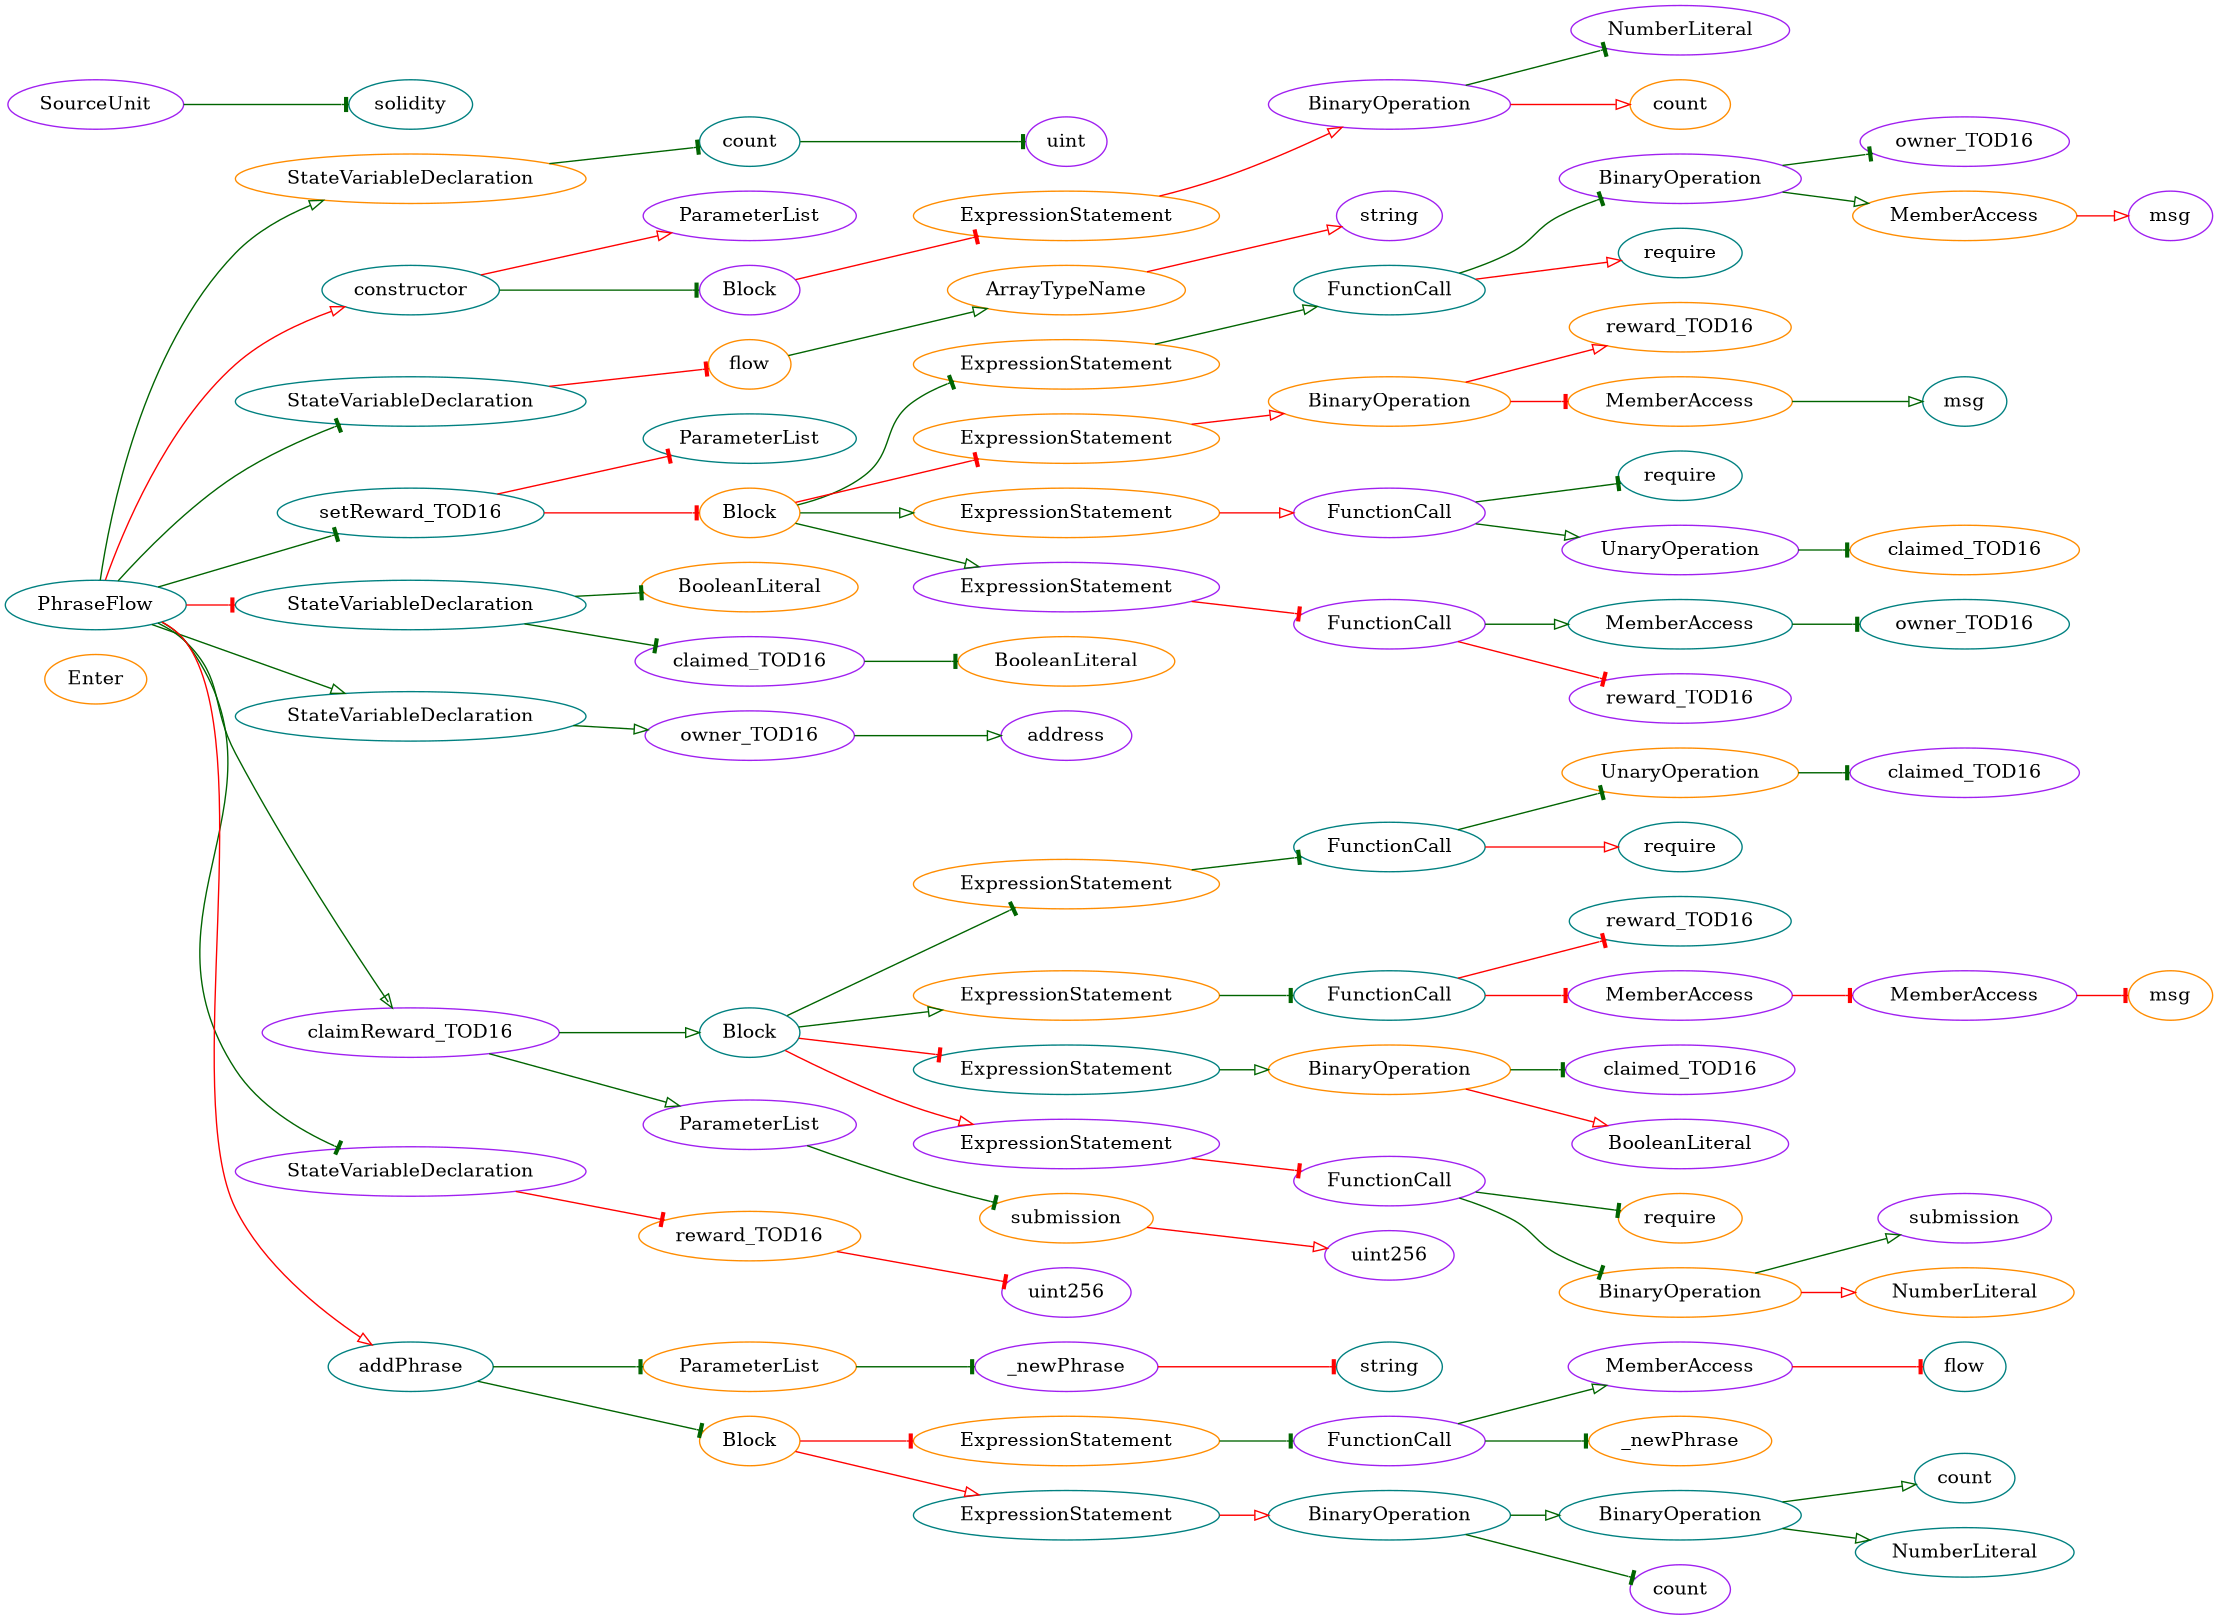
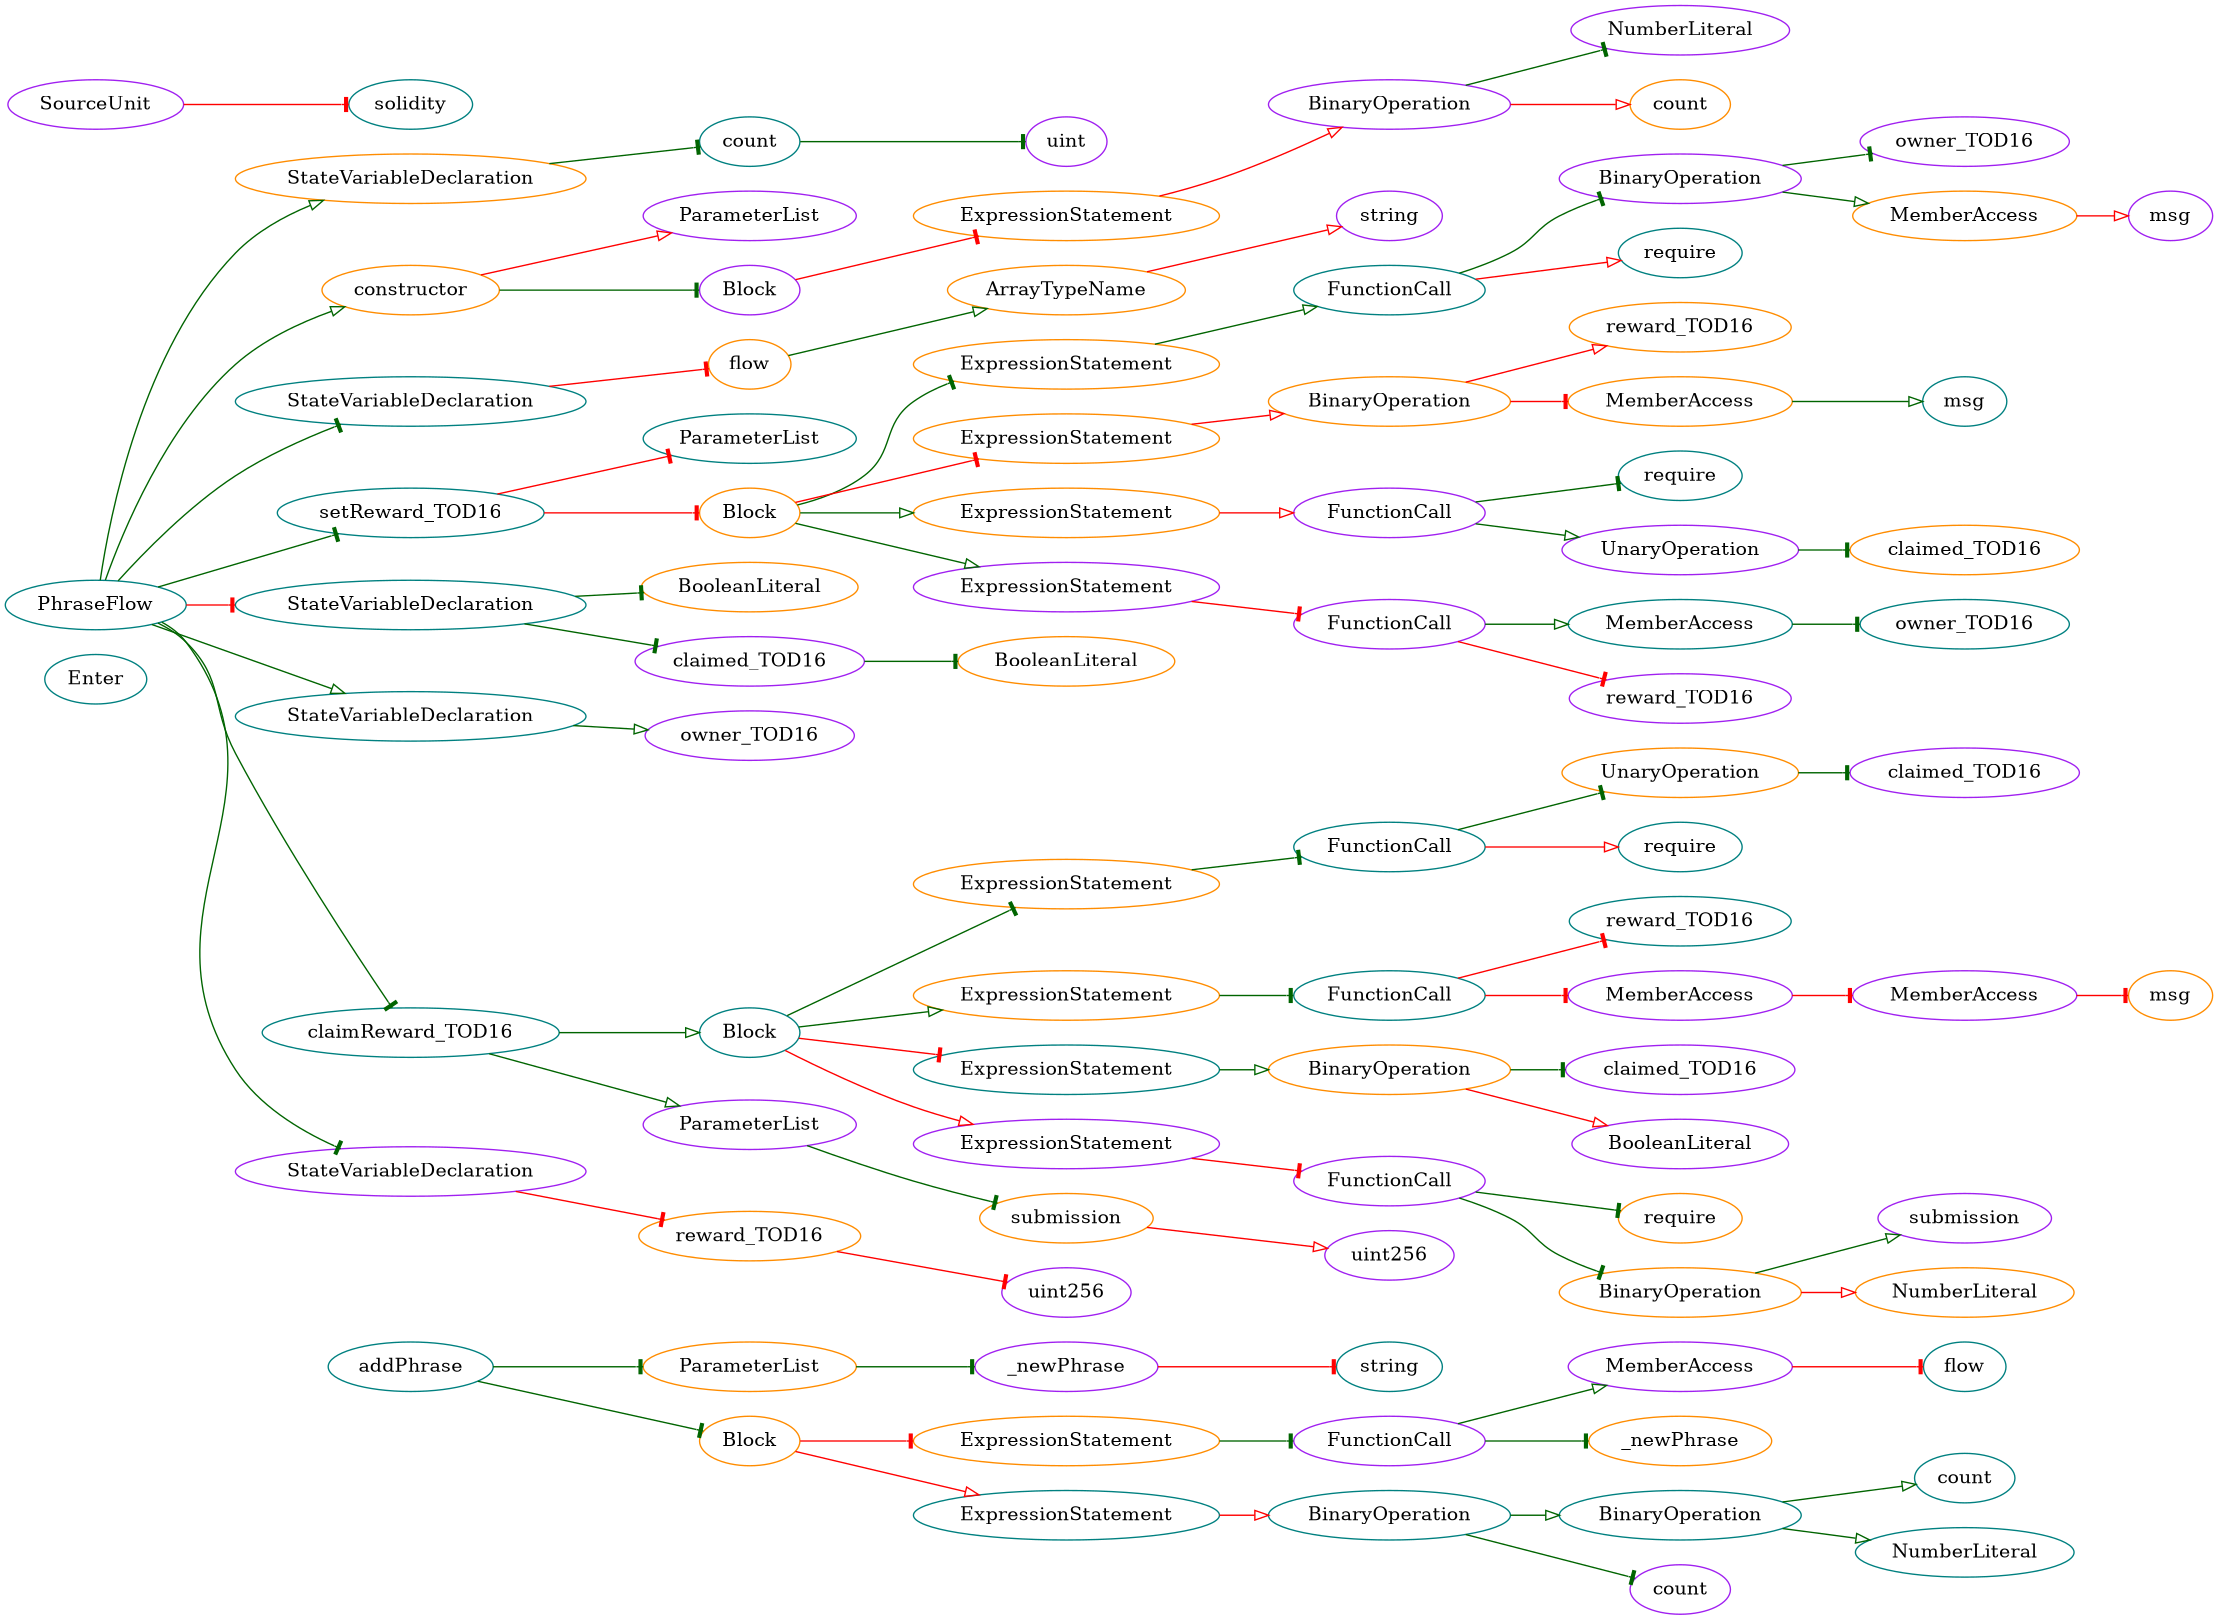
  strict digraph {
    rankdir=LR
    node [color=purple]
    edge [arrowhead=tee color=darkgreen]
-   Enter [color=darkorange height=0.5 width=0.83628]
+   Enter [color=teal height=0.5 width=0.83628]
    n2 [color=teal height=0.5 label=PhraseFlow width=1.5155]
    n3 [color=darkorange height=0.5 label=StateVariableDeclaration width=2.8184]
-   n4 [color=teal height=0.5 label=constructor width=1.4877]
+   n4 [color=darkorange height=0.5 label=constructor width=1.4877]
    n5 [color=teal height=0.5 label=StateVariableDeclaration width=2.8184]
    n6 [color=teal height=0.5 label=setReward_TOD16 width=2.3194]
    n7 [color=teal height=0.5 label=StateVariableDeclaration width=2.8184]
    n8 [color=teal height=0.5 label=StateVariableDeclaration width=2.8184]
-   n9 [height=0.5 label=claimReward_TOD16 width=2.5689]
+   n9 [color=teal height=0.5 label=claimReward_TOD16 width=2.5689]
    n10 [height=0.5 label=StateVariableDeclaration width=2.8184]
    n11 [color=teal height=0.5 label=addPhrase width=1.3769]
    n12 [color=teal height=0.5 label=count width=0.87786]
    n13 [height=0.5 label=ParameterList width=1.7095]
    n14 [height=0.5 label=Block width=0.90558]
    n15 [color=darkorange height=0.5 label=flow width=0.75311]
    n16 [color=teal height=0.5 label=ParameterList width=1.7095]
    n17 [color=darkorange height=0.5 label=Block width=0.90558]
    n18 [color=darkorange height=0.5 label=BooleanLiteral width=1.7788]
    n19 [height=0.5 label=claimed_TOD16 width=2.0145]
    n20 [height=0.5 label=owner_TOD16 width=1.862]
    n21 [color=teal height=0.5 label=Block width=0.90558]
    n22 [height=0.5 label=ParameterList width=1.7095]
    n23 [color=darkorange height=0.5 label=reward_TOD16 width=1.9313]
    n24 [color=darkorange height=0.5 label=ParameterList width=1.7095]
    n25 [color=darkorange height=0.5 label=Block width=0.90558]
    n26 [height=0.5 label=uint width=0.75]
    n27 [color=darkorange height=0.5 label=ExpressionStatement width=2.458]
    n28 [color=darkorange height=0.5 label=ArrayTypeName width=2.0145]
    n29 [color=darkorange height=0.5 label=ExpressionStatement width=2.458]
    n30 [color=darkorange height=0.5 label=ExpressionStatement width=2.458]
    n31 [color=darkorange height=0.5 label=ExpressionStatement width=2.458]
    n32 [height=0.5 label=ExpressionStatement width=2.458]
    n33 [color=darkorange height=0.5 label=BooleanLiteral width=1.7788]
-   n34 [height=0.5 label=address width=1.0996]
    n35 [color=darkorange height=0.5 label=ExpressionStatement width=2.458]
    n36 [color=darkorange height=0.5 label=ExpressionStatement width=2.458]
    n37 [color=teal height=0.5 label=ExpressionStatement width=2.458]
    n38 [height=0.5 label=ExpressionStatement width=2.458]
    n39 [color=darkorange height=0.5 label=submission width=1.46]
    n40 [height=0.5 label=uint256 width=1.0442]
    n41 [height=0.5 label=_newPhrase width=1.5432]
    n42 [color=darkorange height=0.5 label=ExpressionStatement width=2.458]
    n43 [color=teal height=0.5 label=ExpressionStatement width=2.458]
    n44 [color=teal height=0.5 label=solidity width=1.0442]
    n45 [color=teal height=0.5 label=FunctionCall width=1.6125]
    n46 [height=0.5 label=BinaryOperation width=1.9867]
    n47 [color=teal height=0.5 label=require width=1.0026]
    n48 [height=0.5 label=owner_TOD16 width=1.862]
    n49 [color=darkorange height=0.5 label=MemberAccess width=1.9174]
    n50 [color=darkorange height=0.5 label=BinaryOperation width=1.9867]
    n51 [color=darkorange height=0.5 label=reward_TOD16 width=1.9313]
    n52 [color=darkorange height=0.5 label=MemberAccess width=1.9174]
    n53 [color=teal height=0.5 label=msg width=0.75]
    n54 [color=teal height=0.5 label=FunctionCall width=1.6125]
    n55 [color=darkorange height=0.5 label=UnaryOperation width=1.9452]
    n56 [color=teal height=0.5 label=require width=1.0026]
    n57 [height=0.5 label=claimed_TOD16 width=2.0145]
    n58 [color=teal height=0.5 label=MemberAccess width=1.9174]
    n59 [color=teal height=0.5 label=owner_TOD16 width=1.862]
    n60 [color=teal height=0.5 label=FunctionCall width=1.6125]
    n61 [color=teal height=0.5 label=reward_TOD16 width=1.9313]
    n62 [height=0.5 label=MemberAccess width=1.9174]
    n63 [height=0.5 label=MemberAccess width=1.9174]
    n64 [color=darkorange height=0.5 label=msg width=0.75]
    n65 [color=darkorange height=0.5 label=BinaryOperation width=1.9867]
    n66 [height=0.5 label=FunctionCall width=1.6125]
    n67 [height=0.5 label=claimed_TOD16 width=2.0145]
    n68 [height=0.5 label=BooleanLiteral width=1.7788]
    n69 [color=darkorange height=0.5 label=require width=1.0026]
    n70 [color=darkorange height=0.5 label=BinaryOperation width=1.9867]
    n71 [height=0.5 label=FunctionCall width=1.6125]
    n72 [height=0.5 label=reward_TOD16 width=1.9313]
    n73 [height=0.5 label=BinaryOperation width=1.9867]
    n74 [color=teal height=0.5 label=string width=0.864]
    n75 [height=0.5 label=string width=0.864]
    n76 [color=teal height=0.5 label=count width=0.87786]
    n77 [height=0.5 label=FunctionCall width=1.6125]
    n78 [height=0.5 label=MemberAccess width=1.9174]
    n79 [color=darkorange height=0.5 label=_newPhrase width=1.5432]
    n80 [color=teal height=0.5 label=flow width=0.75311]
    n81 [height=0.5 label=msg width=0.75]
    n82 [height=0.5 label=FunctionCall width=1.6125]
    n83 [height=0.5 label=uint256 width=1.0442]
    n84 [height=0.5 label=submission width=1.46]
    n85 [color=darkorange height=0.5 label=NumberLiteral width=1.765]
    n86 [color=darkorange height=0.5 label=claimed_TOD16 width=2.0145]
    n87 [color=teal height=0.5 label=require width=1.0026]
    n88 [height=0.5 label=NumberLiteral width=1.765]
    n89 [color=darkorange height=0.5 label=count width=0.87786]
    n90 [height=0.5 label=UnaryOperation width=1.9452]
    n91 [color=teal height=0.5 label=BinaryOperation width=1.9867]
    n92 [color=teal height=0.5 label=NumberLiteral width=1.765]
    n93 [color=teal height=0.5 label=BinaryOperation width=1.9867]
    n94 [height=0.5 label=count width=0.87786]
    n95 [height=0.5 label=SourceUnit width=1.46]
    n2 -> n3 [arrowhead=onormal]
-   n2 -> n4 [arrowhead=onormal color=red]
+   n2 -> n4 [arrowhead=onormal]
    n2 -> n5
    n2 -> n6
    n2 -> n7 [color=red]
    n2 -> n8 [arrowhead=onormal]
-   n2 -> n9 [arrowhead=onormal]
+   n2 -> n9
    n2 -> n10
-   n2 -> n11 [arrowhead=onormal color=red]
    n3 -> n12
    n4 -> n13 [arrowhead=onormal color=red]
    n4 -> n14
    n5 -> n15 [color=red]
    n6 -> n16 [color=red]
    n6 -> n17 [color=red]
    n7 -> n18
    n7 -> n19
    n8 -> n20 [arrowhead=onormal]
    n9 -> n21 [arrowhead=onormal]
    n9 -> n22 [arrowhead=onormal]
    n10 -> n23 [color=red]
    n11 -> n24
    n11 -> n25
    n12 -> n26
    n14 -> n27 [color=red]
    n15 -> n28 [arrowhead=onormal]
    n17 -> n29
    n17 -> n30 [color=red]
    n17 -> n31 [arrowhead=onormal]
    n17 -> n32 [arrowhead=onormal]
    n19 -> n33
-   n20 -> n34 [arrowhead=onormal]
    n21 -> n35
    n21 -> n36 [arrowhead=onormal]
    n21 -> n37 [color=red]
    n21 -> n38 [arrowhead=onormal color=red]
    n22 -> n39
    n23 -> n40 [color=red]
    n24 -> n41
    n25 -> n42 [color=red]
    n25 -> n43 [arrowhead=onormal color=red]
    n27 -> n73 [arrowhead=onormal color=red]
    n28 -> n75 [arrowhead=onormal color=red]
    n29 -> n45 [arrowhead=onormal]
    n30 -> n50 [arrowhead=onormal color=red]
    n31 -> n82 [arrowhead=onormal color=red]
    n32 -> n71 [color=red]
    n35 -> n54
    n36 -> n60
    n37 -> n65 [arrowhead=onormal]
    n38 -> n66 [color=red]
    n39 -> n83 [arrowhead=onormal color=red]
    n41 -> n74 [color=red]
    n42 -> n77
    n43 -> n93 [arrowhead=onormal color=red]
    n45 -> n46
    n45 -> n47 [arrowhead=onormal color=red]
    n46 -> n48
    n46 -> n49 [arrowhead=onormal]
    n49 -> n81 [arrowhead=onormal color=red]
    n50 -> n51 [arrowhead=onormal color=red]
    n50 -> n52 [color=red]
    n52 -> n53 [arrowhead=onormal]
    n54 -> n55
    n54 -> n56 [arrowhead=onormal color=red]
    n55 -> n57
    n58 -> n59
    n60 -> n61 [color=red]
    n60 -> n62 [color=red]
    n62 -> n63 [color=red]
    n63 -> n64 [color=red]
    n65 -> n67
    n65 -> n68 [arrowhead=onormal color=red]
    n66 -> n69
    n66 -> n70
    n70 -> n84 [arrowhead=onormal]
    n70 -> n85 [arrowhead=onormal color=red]
    n71 -> n58 [arrowhead=onormal]
    n71 -> n72 [color=red]
    n73 -> n88
    n73 -> n89 [arrowhead=onormal color=red]
    n77 -> n78 [arrowhead=onormal]
    n77 -> n79
    n78 -> n80 [color=red]
    n82 -> n87
    n82 -> n90 [arrowhead=onormal]
    n90 -> n86
    n91 -> n76 [arrowhead=onormal]
    n91 -> n92 [arrowhead=onormal]
    n93 -> n91 [arrowhead=onormal]
    n93 -> n94
-   n95 -> n44
+   n95 -> n44 [color=red]
  }
